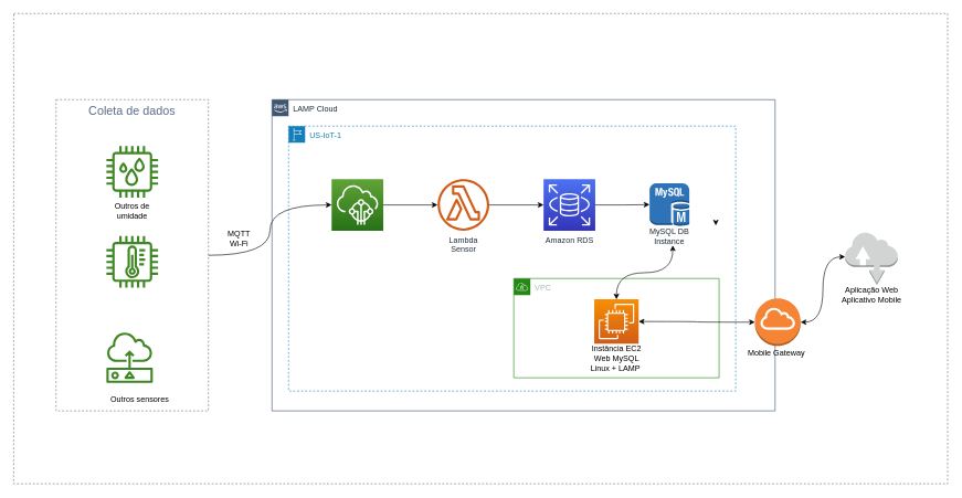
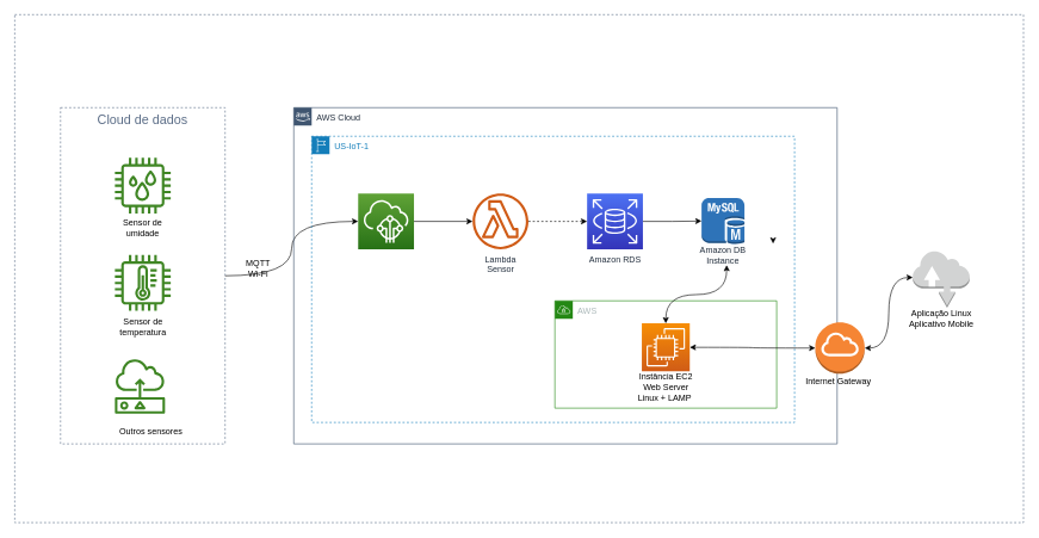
  <mxCell id="0" />
  <mxCell id="1" parent="0" />
  <mxCell id="2" style="edgeStyle=orthogonalEdgeStyle;rounded=0;orthogonalLoop=1;jettySize=auto;html=1;curved=1;" parent="1" source="3" target="11" edge="1"><mxGeometry relative="1" as="geometry" /></mxCell>
- <mxCell id="3" value="&lt;font style=&quot;font-size: 18px;&quot;&gt;Coleta de dados&lt;/font&gt;" style="fillColor=none;strokeColor=#5A6C86;dashed=1;verticalAlign=top;fontStyle=0;fontColor=#5A6C86;whiteSpace=wrap;html=1;" parent="1" vertex="1"><mxGeometry x="84" y="150" width="230" height="470" as="geometry" /></mxCell>
- <mxCell id="4" value="LAMP Cloud" style="points=[[0,0],[0.25,0],[0.5,0],[0.75,0],[1,0],[1,0.25],[1,0.5],[1,0.75],[1,1],[0.75,1],[0.5,1],[0.25,1],[0,1],[0,0.75],[0,0.5],[0,0.25]];outlineConnect=0;gradientColor=none;html=1;whiteSpace=wrap;fontSize=12;fontStyle=0;shape=mxgraph.aws4.group;grIcon=mxgraph.aws4.group_aws_cloud_alt;strokeColor=#3F5570;fillColor=none;verticalAlign=top;align=left;spacingLeft=30;fontColor=#232F3E;dashed=0;labelBackgroundColor=#ffffff;container=1;pointerEvents=0;collapsible=0;recursiveResize=0;" parent="1" vertex="1"><mxGeometry x="410" y="150" width="759.5" height="470" as="geometry" /></mxCell>
+ <mxCell id="3" value="&lt;font style=&quot;font-size: 18px;&quot;&gt;Cloud de dados&lt;/font&gt;" style="fillColor=none;strokeColor=#5A6C86;dashed=1;verticalAlign=top;fontStyle=0;fontColor=#5A6C86;whiteSpace=wrap;html=1;" parent="1" vertex="1"><mxGeometry x="84" y="150" width="230" height="470" as="geometry" /></mxCell>
+ <mxCell id="4" value="AWS Cloud" style="points=[[0,0],[0.25,0],[0.5,0],[0.75,0],[1,0],[1,0.25],[1,0.5],[1,0.75],[1,1],[0.75,1],[0.5,1],[0.25,1],[0,1],[0,0.75],[0,0.5],[0,0.25]];outlineConnect=0;gradientColor=none;html=1;whiteSpace=wrap;fontSize=12;fontStyle=0;shape=mxgraph.aws4.group;grIcon=mxgraph.aws4.group_aws_cloud_alt;strokeColor=#3F5570;fillColor=none;verticalAlign=top;align=left;spacingLeft=30;fontColor=#232F3E;dashed=0;labelBackgroundColor=#ffffff;container=1;pointerEvents=0;collapsible=0;recursiveResize=0;" parent="1" vertex="1"><mxGeometry x="410" y="150" width="759.5" height="470" as="geometry" /></mxCell>
  <mxCell id="5" value="US-IoT-1&lt;br&gt;" style="points=[[0,0],[0.25,0],[0.5,0],[0.75,0],[1,0],[1,0.25],[1,0.5],[1,0.75],[1,1],[0.75,1],[0.5,1],[0.25,1],[0,1],[0,0.75],[0,0.5],[0,0.25]];outlineConnect=0;gradientColor=none;html=1;whiteSpace=wrap;fontSize=12;fontStyle=0;container=1;pointerEvents=0;collapsible=0;recursiveResize=0;shape=mxgraph.aws4.group;grIcon=mxgraph.aws4.group_region;strokeColor=#147EBA;fillColor=none;verticalAlign=top;align=left;spacingLeft=30;fontColor=#147EBA;dashed=1;" parent="4" vertex="1"><mxGeometry x="25" y="40" width="675" height="400" as="geometry" /></mxCell>
- <mxCell id="6" style="edgeStyle=orthogonalEdgeStyle;rounded=0;orthogonalLoop=1;jettySize=auto;html=1;" parent="5" source="7" target="9" edge="1"><mxGeometry relative="1" as="geometry" /></mxCell>
+ <mxCell id="6" style="edgeStyle=orthogonalEdgeStyle;rounded=0;orthogonalLoop=1;jettySize=auto;html=1;dashed=1;" parent="5" source="7" target="9" edge="1"><mxGeometry relative="1" as="geometry" /></mxCell>
  <mxCell id="7" value="Lambda&lt;br&gt;Sensor&lt;br&gt;" style="outlineConnect=0;fontColor=#232F3E;gradientColor=none;fillColor=#D05C17;strokeColor=none;dashed=0;verticalLabelPosition=bottom;verticalAlign=top;align=center;html=1;fontSize=12;fontStyle=0;aspect=fixed;pointerEvents=1;shape=mxgraph.aws4.lambda_function;labelBackgroundColor=#ffffff;" parent="5" vertex="1"><mxGeometry x="225" y="80" width="78" height="78" as="geometry" /></mxCell>
  <mxCell id="8" style="edgeStyle=orthogonalEdgeStyle;rounded=0;orthogonalLoop=1;jettySize=auto;html=1;entryX=0;entryY=0.5;entryDx=0;entryDy=0;entryPerimeter=0;" parent="5" source="9" target="14" edge="1"><mxGeometry relative="1" as="geometry" /></mxCell>
  <mxCell id="9" value="Amazon RDS" style="sketch=0;points=[[0,0,0],[0.25,0,0],[0.5,0,0],[0.75,0,0],[1,0,0],[0,1,0],[0.25,1,0],[0.5,1,0],[0.75,1,0],[1,1,0],[0,0.25,0],[0,0.5,0],[0,0.75,0],[1,0.25,0],[1,0.5,0],[1,0.75,0]];outlineConnect=0;fontColor=#232F3E;gradientColor=#4D72F3;gradientDirection=north;fillColor=#3334B9;strokeColor=#ffffff;dashed=0;verticalLabelPosition=bottom;verticalAlign=top;align=center;html=1;fontSize=12;fontStyle=0;aspect=fixed;shape=mxgraph.aws4.resourceIcon;resIcon=mxgraph.aws4.rds;" parent="5" vertex="1"><mxGeometry x="385" y="80" width="78" height="78" as="geometry" /></mxCell>
  <mxCell id="10" value="" style="group" parent="5" vertex="1" connectable="0"><mxGeometry x="65" y="80" width="78" height="118" as="geometry" /></mxCell>
  <mxCell id="11" value="" style="sketch=0;points=[[0,0,0],[0.25,0,0],[0.5,0,0],[0.75,0,0],[1,0,0],[0,1,0],[0.25,1,0],[0.5,1,0],[0.75,1,0],[1,1,0],[0,0.25,0],[0,0.5,0],[0,0.75,0],[1,0.25,0],[1,0.5,0],[1,0.75,0]];outlineConnect=0;fontColor=#232F3E;gradientColor=#60A337;gradientDirection=north;fillColor=#277116;strokeColor=#ffffff;dashed=0;verticalLabelPosition=bottom;verticalAlign=top;align=center;html=1;fontSize=12;fontStyle=0;aspect=fixed;shape=mxgraph.aws4.resourceIcon;resIcon=mxgraph.aws4.iot_core;" parent="10" vertex="1"><mxGeometry width="78" height="78" as="geometry" /></mxCell>
  <mxCell id="12" style="edgeStyle=orthogonalEdgeStyle;rounded=0;orthogonalLoop=1;jettySize=auto;html=1;exitX=1;exitY=0.5;exitDx=0;exitDy=0;exitPerimeter=0;" parent="5" source="11" target="7" edge="1"><mxGeometry relative="1" as="geometry" /></mxCell>
  <mxCell id="13" value="" style="group" parent="5" vertex="1" connectable="0"><mxGeometry x="540" y="86.25" width="70" height="99.5" as="geometry" /></mxCell>
  <mxCell id="14" value="" style="outlineConnect=0;dashed=0;verticalLabelPosition=bottom;verticalAlign=top;align=center;html=1;shape=mxgraph.aws3.mysql_db_instance;fillColor=#2E73B8;gradientColor=none;" parent="13" vertex="1"><mxGeometry x="5" width="60" height="64.5" as="geometry" /></mxCell>
- <mxCell id="15" value="&lt;span style=&quot;color: rgb(35, 47, 62); font-family: Helvetica; font-size: 12px; font-style: normal; font-variant-ligatures: normal; font-variant-caps: normal; font-weight: 400; letter-spacing: normal; orphans: 2; text-indent: 0px; text-transform: none; widows: 2; word-spacing: 0px; -webkit-text-stroke-width: 0px; background-color: rgb(251, 251, 251); text-decoration-thickness: initial; text-decoration-style: initial; text-decoration-color: initial; float: none; display: inline !important;&quot;&gt;MySQL DB Instance&lt;/span&gt;" style="text;whiteSpace=wrap;html=1;align=center;fillColor=none;" parent="13" vertex="1"><mxGeometry y="59.5" width="70" height="40" as="geometry" /></mxCell>
+ <mxCell id="15" value="&lt;span style=&quot;color: rgb(35, 47, 62); font-family: Helvetica; font-size: 12px; font-style: normal; font-variant-ligatures: normal; font-variant-caps: normal; font-weight: 400; letter-spacing: normal; orphans: 2; text-indent: 0px; text-transform: none; widows: 2; word-spacing: 0px; -webkit-text-stroke-width: 0px; background-color: rgb(251, 251, 251); text-decoration-thickness: initial; text-decoration-style: initial; text-decoration-color: initial; float: none; display: inline !important;&quot;&gt;Amazon DB Instance&lt;/span&gt;" style="text;whiteSpace=wrap;html=1;align=center;fillColor=none;" parent="13" vertex="1"><mxGeometry y="59.5" width="70" height="40" as="geometry" /></mxCell>
  <mxCell id="16" style="edgeStyle=elbowEdgeStyle;orthogonalLoop=1;jettySize=auto;html=1;entryX=0.55;entryY=1.006;entryDx=0;entryDy=0;entryPerimeter=0;elbow=vertical;strokeColor=default;curved=1;" parent="5" source="5" edge="1"><mxGeometry relative="1" as="geometry"><mxPoint x="645.25" y="220" as="sourcePoint" /><mxPoint x="645" y="150" as="targetPoint" /><Array as="points" /></mxGeometry></mxCell>
- <mxCell id="17" value="VPC" style="points=[[0,0],[0.25,0],[0.5,0],[0.75,0],[1,0],[1,0.25],[1,0.5],[1,0.75],[1,1],[0.75,1],[0.5,1],[0.25,1],[0,1],[0,0.75],[0,0.5],[0,0.25]];outlineConnect=0;gradientColor=none;html=1;whiteSpace=wrap;fontSize=12;fontStyle=0;container=1;pointerEvents=0;collapsible=0;recursiveResize=0;shape=mxgraph.aws4.group;grIcon=mxgraph.aws4.group_vpc;strokeColor=#248814;fillColor=none;verticalAlign=top;align=left;spacingLeft=30;fontColor=#AAB7B8;dashed=0;" parent="5" vertex="1"><mxGeometry x="340" y="230" width="310" height="150" as="geometry" /></mxCell>
+ <mxCell id="17" value="AWS" style="points=[[0,0],[0.25,0],[0.5,0],[0.75,0],[1,0],[1,0.25],[1,0.5],[1,0.75],[1,1],[0.75,1],[0.5,1],[0.25,1],[0,1],[0,0.75],[0,0.5],[0,0.25]];outlineConnect=0;gradientColor=none;html=1;whiteSpace=wrap;fontSize=12;fontStyle=0;container=1;pointerEvents=0;collapsible=0;recursiveResize=0;shape=mxgraph.aws4.group;grIcon=mxgraph.aws4.group_vpc;strokeColor=#248814;fillColor=none;verticalAlign=top;align=left;spacingLeft=30;fontColor=#AAB7B8;dashed=0;" parent="5" vertex="1"><mxGeometry x="340" y="230" width="310" height="150" as="geometry" /></mxCell>
  <mxCell id="18" value="" style="group" parent="1" vertex="1" connectable="0"><mxGeometry x="160" y="220" width="78" height="267.5" as="geometry" /></mxCell>
  <mxCell id="19" value="" style="group" parent="18" vertex="1" connectable="0"><mxGeometry width="78" height="267.5" as="geometry" /></mxCell>
  <mxCell id="20" value="" style="sketch=0;outlineConnect=0;fontColor=#232F3E;gradientColor=none;fillColor=#3F8624;strokeColor=none;dashed=0;verticalLabelPosition=bottom;verticalAlign=top;align=center;html=1;fontSize=12;fontStyle=0;aspect=fixed;pointerEvents=1;shape=mxgraph.aws4.iot_thing_humidity_sensor;" parent="19" vertex="1"><mxGeometry width="78" height="78" as="geometry" /></mxCell>
- <mxCell id="21" value="Outros de umidade" style="text;html=1;strokeColor=none;fillColor=none;align=center;verticalAlign=middle;whiteSpace=wrap;rounded=0;" parent="19" vertex="1"><mxGeometry x="9" y="78" width="60" height="40" as="geometry" /></mxCell>
+ <mxCell id="21" value="Sensor de umidade" style="text;html=1;strokeColor=none;fillColor=none;align=center;verticalAlign=middle;whiteSpace=wrap;rounded=0;" parent="19" vertex="1"><mxGeometry x="9" y="78" width="60" height="40" as="geometry" /></mxCell>
  <mxCell id="22" value="" style="group" parent="19" vertex="1" connectable="0"><mxGeometry y="130" width="78" height="126" as="geometry" /></mxCell>
  <mxCell id="23" value="" style="group" parent="22" vertex="1" connectable="0"><mxGeometry y="6" width="78" height="120" as="geometry" /></mxCell>
+ <mxCell id="24" value="Sensor de temperatura" style="text;html=1;strokeColor=none;fillColor=none;align=center;verticalAlign=middle;whiteSpace=wrap;rounded=0;" parent="23" vertex="1"><mxGeometry x="8.5" y="80" width="61" height="40" as="geometry" /></mxCell>
  <mxCell id="25" value="" style="sketch=0;outlineConnect=0;fontColor=#232F3E;gradientColor=none;fillColor=#3F8624;strokeColor=none;dashed=0;verticalLabelPosition=bottom;verticalAlign=top;align=center;html=1;fontSize=12;fontStyle=0;aspect=fixed;pointerEvents=1;shape=mxgraph.aws4.iot_thing_temperature_sensor;" parent="23" vertex="1"><mxGeometry width="78" height="78" as="geometry" /></mxCell>
  <mxCell id="26" value="" style="sketch=0;outlineConnect=0;fontColor=#232F3E;gradientColor=none;fillColor=#3F8624;strokeColor=none;dashed=0;verticalLabelPosition=bottom;verticalAlign=top;align=center;html=1;fontSize=12;fontStyle=0;aspect=fixed;pointerEvents=1;shape=mxgraph.aws4.sensor;" parent="1" vertex="1"><mxGeometry x="160" y="500" width="70" height="78" as="geometry" /></mxCell>
  <mxCell id="27" value="Outros sensores" style="text;html=1;align=center;verticalAlign=middle;resizable=0;points=[];autosize=1;strokeColor=none;fillColor=none;" parent="1" vertex="1"><mxGeometry x="155" y="588" width="110" height="30" as="geometry" /></mxCell>
- <mxCell id="28" value="MQTT&lt;br&gt;Wi-Fi" style="text;html=1;align=center;verticalAlign=middle;resizable=0;points=[];autosize=1;strokeColor=none;fillColor=none;" parent="1" vertex="1"><mxGeometry x="330" y="340" width="60" height="40" as="geometry" /></mxCell>
+ <mxCell id="28" value="MQTT&lt;br&gt;Wi-Fi" style="text;html=1;align=center;verticalAlign=middle;resizable=0;points=[];autosize=1;strokeColor=none;fillColor=none;" parent="1" vertex="1"><mxGeometry x="330" y="355" width="60" height="40" as="geometry" /></mxCell>
  <mxCell id="29" value="" style="group" parent="1" vertex="1" connectable="0"><mxGeometry x="1260" y="350" width="110" height="114.5" as="geometry" /></mxCell>
- <mxCell id="30" value="Aplicação Web&lt;br&gt;Aplicativo Mobile" style="text;html=1;align=center;verticalAlign=middle;resizable=0;points=[];autosize=1;strokeColor=none;fillColor=none;" parent="29" vertex="1"><mxGeometry y="74.5" width="110" height="40" as="geometry" /></mxCell>
+ <mxCell id="30" value="Aplicação Linux&lt;br&gt;Aplicativo Mobile" style="text;html=1;align=center;verticalAlign=middle;resizable=0;points=[];autosize=1;strokeColor=none;fillColor=none;" parent="29" vertex="1"><mxGeometry y="74.5" width="110" height="40" as="geometry" /></mxCell>
  <mxCell id="31" value="" style="outlineConnect=0;dashed=0;verticalLabelPosition=bottom;verticalAlign=top;align=center;html=1;shape=mxgraph.aws3.internet;fillColor=#D2D3D3;gradientColor=none;" parent="29" vertex="1"><mxGeometry x="15.25" width="79.5" height="79.5" as="geometry" /></mxCell>
  <mxCell id="32" value="" style="group" parent="1" vertex="1" connectable="0"><mxGeometry x="1115.5" y="450" width="110" height="97.5" as="geometry" /></mxCell>
  <mxCell id="33" value="" style="outlineConnect=0;dashed=0;verticalLabelPosition=bottom;verticalAlign=top;align=center;html=1;shape=mxgraph.aws3.internet_gateway;fillColor=#F58534;gradientColor=none;" parent="32" vertex="1"><mxGeometry x="23.5" width="69" height="72" as="geometry" /></mxCell>
- <mxCell id="34" value="Mobile Gateway" style="text;html=1;align=center;verticalAlign=middle;resizable=0;points=[];autosize=1;strokeColor=none;fillColor=none;" parent="32" vertex="1"><mxGeometry y="67.5" width="110" height="30" as="geometry" /></mxCell>
+ <mxCell id="34" value="Internet Gateway" style="text;html=1;align=center;verticalAlign=middle;resizable=0;points=[];autosize=1;strokeColor=none;fillColor=none;" parent="32" vertex="1"><mxGeometry y="67.5" width="110" height="30" as="geometry" /></mxCell>
  <mxCell id="35" value="" style="group" parent="1" vertex="1" connectable="0"><mxGeometry x="880" y="444.5" width="100" height="126" as="geometry" /></mxCell>
  <mxCell id="36" value="" style="sketch=0;points=[[0,0,0],[0.25,0,0],[0.5,0,0],[0.75,0,0],[1,0,0],[0,1,0],[0.25,1,0],[0.5,1,0],[0.75,1,0],[1,1,0],[0,0.25,0],[0,0.5,0],[0,0.75,0],[1,0.25,0],[1,0.5,0],[1,0.75,0]];outlineConnect=0;fontColor=#232F3E;gradientColor=#F78E04;gradientDirection=north;fillColor=#D05C17;strokeColor=#ffffff;dashed=0;verticalLabelPosition=bottom;verticalAlign=top;align=center;html=1;fontSize=12;fontStyle=0;aspect=fixed;shape=mxgraph.aws4.resourceIcon;resIcon=mxgraph.aws4.ec2;" parent="35" vertex="1"><mxGeometry x="16.5" y="7" width="67" height="67" as="geometry" /></mxCell>
- <mxCell id="37" value="Instância EC2&lt;br&gt;Web MySQL &lt;br&gt;Linux + LAMP&amp;nbsp;" style="text;html=1;align=center;verticalAlign=middle;resizable=0;points=[];autosize=1;strokeColor=none;fillColor=none;" parent="35" vertex="1"><mxGeometry y="66" width="100" height="60" as="geometry" /></mxCell>
+ <mxCell id="37" value="Instância EC2&lt;br&gt;Web Server &lt;br&gt;Linux + LAMP&amp;nbsp;" style="text;html=1;align=center;verticalAlign=middle;resizable=0;points=[];autosize=1;strokeColor=none;fillColor=none;" parent="35" vertex="1"><mxGeometry y="66" width="100" height="60" as="geometry" /></mxCell>
  <mxCell id="38" style="edgeStyle=orthogonalEdgeStyle;rounded=0;orthogonalLoop=1;jettySize=auto;html=1;entryX=0.572;entryY=1.032;entryDx=0;entryDy=0;entryPerimeter=0;exitX=0.5;exitY=0;exitDx=0;exitDy=0;exitPerimeter=0;startArrow=classic;startFill=1;curved=1;" parent="1" source="36" edge="1"><mxGeometry relative="1" as="geometry"><mxPoint x="930" y="444.5" as="sourcePoint" /><mxPoint x="1015.04" y="370.03" as="targetPoint" /></mxGeometry></mxCell>
  <mxCell id="39" style="edgeStyle=orthogonalEdgeStyle;rounded=0;orthogonalLoop=1;jettySize=auto;html=1;curved=1;startArrow=classic;startFill=1;" parent="1" source="33" target="36" edge="1"><mxGeometry relative="1" as="geometry" /></mxCell>
  <mxCell id="40" style="edgeStyle=orthogonalEdgeStyle;rounded=0;orthogonalLoop=1;jettySize=auto;html=1;entryX=0;entryY=0.47;entryDx=0;entryDy=0;entryPerimeter=0;curved=1;startArrow=classic;startFill=1;" parent="1" source="33" target="31" edge="1"><mxGeometry relative="1" as="geometry" /></mxCell>
  <mxCell id="41" value="" style="fillColor=none;strokeColor=#5A6C86;dashed=1;verticalAlign=top;fontStyle=0;fontColor=#5A6C86;whiteSpace=wrap;html=1;" parent="1" vertex="1"><mxGeometry x="20" y="20" width="1410" height="710" as="geometry" /></mxCell>
